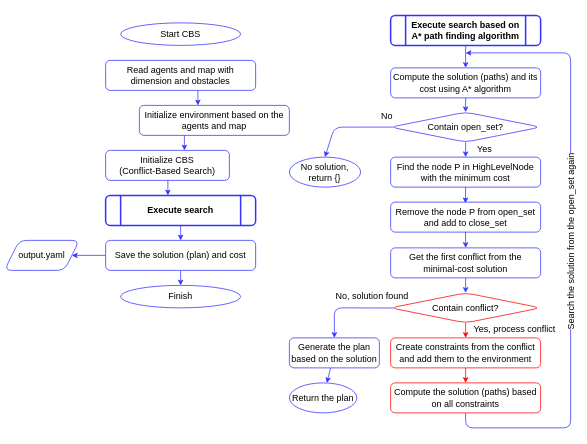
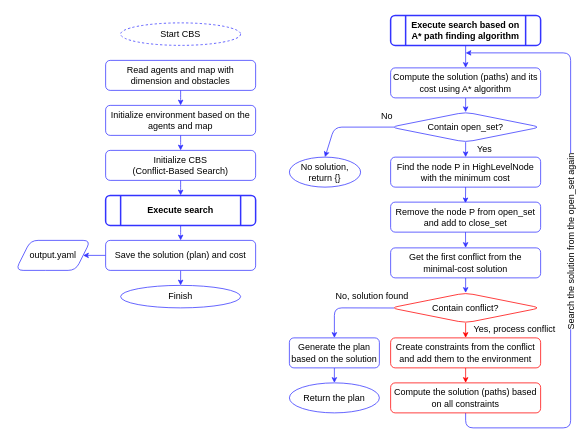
  <mxCell id="0" />
  <mxCell id="1" parent="0" />
- <mxCell id="2" value="Start CBS" style="ellipse;whiteSpace=wrap;html=1;fontFamily=Helvetica;fontSize=12;fontColor=default;align=center;strokeColor=#3333FF;fillColor=default;" parent="1" vertex="1"><mxGeometry x="160" y="30" width="160" height="30" as="geometry" /></mxCell>
+ <mxCell id="2" value="Start CBS" style="ellipse;whiteSpace=wrap;html=1;fontFamily=Helvetica;fontSize=12;fontColor=default;align=center;strokeColor=#3333FF;fillColor=default;dashed=1;" parent="1" vertex="1"><mxGeometry x="160" y="30" width="160" height="30" as="geometry" /></mxCell>
  <mxCell id="3" value="Read agents and map with dimension and obstacles" style="shape=rectangle;rounded=1;whiteSpace=wrap;strokeColor=#3333FF;" parent="1" vertex="1"><mxGeometry x="140" y="80" width="200" height="40" as="geometry" /></mxCell>
- <mxCell id="4" value="Initialize environment based on the agents and map" style="shape=rectangle;rounded=1;whiteSpace=wrap;strokeColor=#3333FF;" parent="1" vertex="1"><mxGeometry x="185" y="140" width="200" height="40" as="geometry" /></mxCell>
- <mxCell id="5" value="Initialize CBS &#10;(Conflict-Based Search)" style="shape=rectangle;rounded=1;whiteSpace=wrap;strokeColor=#3333FF;" parent="1" vertex="1"><mxGeometry x="140" y="200" width="165" height="40" as="geometry" /></mxCell>
+ <mxCell id="4" value="Initialize environment based on the agents and map" style="shape=rectangle;rounded=1;whiteSpace=wrap;strokeColor=#3333FF;" parent="1" vertex="1"><mxGeometry x="140" y="140" width="200" height="40" as="geometry" /></mxCell>
+ <mxCell id="5" value="Initialize CBS &#10;(Conflict-Based Search)" style="shape=rectangle;rounded=1;whiteSpace=wrap;strokeColor=#3333FF;" parent="1" vertex="1"><mxGeometry x="140" y="200" width="200" height="40" as="geometry" /></mxCell>
  <mxCell id="6" value="Execute search" style="shape=process;whiteSpace=wrap;backgroundOutline=1;fontFamily=Helvetica;fontSize=12;fontColor=default;align=center;strokeColor=#3333FF;fillColor=default;rounded=1;fontStyle=1;strokeWidth=2;" parent="1" vertex="1"><mxGeometry x="140" y="260" width="200" height="40" as="geometry" /></mxCell>
  <mxCell id="7" value="" style="edgeStyle=none;html=0;fontFamily=Helvetica;fontSize=12;fontColor=default;startArrow=none;startFill=0;endArrow=classic;endFill=1;startSize=5;endSize=5;strokeColor=#3333FF;" parent="1" source="9" target="41" edge="1"><mxGeometry relative="1" as="geometry" /></mxCell>
  <mxCell id="8" value="" style="edgeStyle=none;html=0;fontFamily=Helvetica;fontSize=12;fontColor=default;startArrow=none;startFill=0;endArrow=classic;endFill=1;startSize=5;endSize=5;strokeColor=#3333FF;" parent="1" source="9" target="42" edge="1"><mxGeometry relative="1" as="geometry" /></mxCell>
  <mxCell id="9" value="Save the solution (plan) and cost" style="shape=rectangle;rounded=1;whiteSpace=wrap;strokeColor=#3333FF;" parent="1" vertex="1"><mxGeometry x="140" y="320" width="200" height="40" as="geometry" /></mxCell>
  <mxCell id="10" value="" style="edgeStyle=elbowEdgeStyle;elbow=horizontal;endSize=5;startSize=5;strokeColor=#3333FF;" parent="1" source="3" target="4" edge="1"><mxGeometry relative="1" as="geometry" /></mxCell>
  <mxCell id="11" value="" style="edgeStyle=elbowEdgeStyle;elbow=horizontal;endSize=5;startSize=5;strokeColor=#3333FF;" parent="1" source="4" target="5" edge="1"><mxGeometry relative="1" as="geometry" /></mxCell>
  <mxCell id="12" value="" style="edgeStyle=elbowEdgeStyle;elbow=horizontal;endSize=5;startSize=5;strokeColor=#3333FF;" parent="1" source="5" target="6" edge="1"><mxGeometry relative="1" as="geometry" /></mxCell>
  <mxCell id="13" value="" style="edgeStyle=elbowEdgeStyle;elbow=horizontal;endSize=5;startSize=5;strokeColor=#3333FF;" parent="1" source="6" edge="1"><mxGeometry relative="1" as="geometry"><mxPoint x="240" y="320" as="targetPoint" /></mxGeometry></mxCell>
  <mxCell id="14" value="" style="edgeStyle=none;html=0;fontSize=14;startSize=5;endSize=5;fontColor=default;strokeColor=#3333FF;" parent="1" source="15" target="17" edge="1"><mxGeometry relative="1" as="geometry" /></mxCell>
  <mxCell id="15" value="Execute search based on A* path finding algorithm" style="shape=process;whiteSpace=wrap;backgroundOutline=1;fontFamily=Helvetica;fontSize=12;fontColor=default;align=center;strokeColor=#3333FF;fillColor=default;rounded=1;fontStyle=1;strokeWidth=2;" parent="1" vertex="1"><mxGeometry x="520" y="20" width="200" height="40" as="geometry" /></mxCell>
  <mxCell id="16" value="" style="edgeStyle=none;html=0;fontSize=14;startSize=5;endSize=5;entryX=0.5;entryY=0;entryDx=0;entryDy=0;fontColor=default;strokeColor=#3333FF;" parent="1" source="17" target="20" edge="1"><mxGeometry relative="1" as="geometry" /></mxCell>
  <mxCell id="17" value="Compute the solution (paths) and its cost using A* algorithm" style="shape=rectangle;rounded=1;whiteSpace=wrap;fontColor=default;strokeColor=#3333FF;" parent="1" vertex="1"><mxGeometry x="520" y="90" width="200" height="40" as="geometry" /></mxCell>
  <mxCell id="18" value="" style="edgeStyle=none;html=0;fontSize=14;startSize=5;endSize=5;startArrow=classic;startFill=1;endArrow=none;endFill=0;fontColor=default;strokeColor=#3333FF;" parent="1" source="19" target="20" edge="1"><mxGeometry relative="1" as="geometry" /></mxCell>
  <mxCell id="19" value="Find the node P in HighLevelNode with the minimum cost" style="shape=rectangle;rounded=1;whiteSpace=wrap;fontColor=default;strokeColor=#3333FF;" parent="1" vertex="1"><mxGeometry x="520" y="209" width="200" height="40" as="geometry" /></mxCell>
  <mxCell id="20" value="Contain open_set?" style="rhombus;whiteSpace=wrap;html=1;rounded=1;shadow=0;glass=0;sketch=0;strokeWidth=1;fontSize=12;gradientColor=none;fontColor=default;strokeColor=#3333FF;" parent="1" vertex="1"><mxGeometry x="520" y="149" width="200" height="40" as="geometry" /></mxCell>
  <mxCell id="21" style="edgeStyle=none;html=0;entryX=0.5;entryY=0;entryDx=0;entryDy=0;fontSize=14;fontColor=default;startArrow=none;startFill=0;endArrow=classic;endFill=1;startSize=5;endSize=5;strokeColor=#3333FF;" parent="1" source="22" target="27" edge="1"><mxGeometry relative="1" as="geometry" /></mxCell>
  <mxCell id="22" value="Get the first conflict from the minimal-cost solution" style="shape=rectangle;rounded=1;whiteSpace=wrap;fontColor=default;strokeColor=#3333FF;" parent="1" vertex="1"><mxGeometry x="520" y="330" width="200" height="40" as="geometry" /></mxCell>
  <mxCell id="23" value="Yes" style="text;html=1;align=center;verticalAlign=middle;resizable=0;points=[];autosize=1;strokeColor=none;fillColor=none;fontSize=12;fontColor=default;" parent="1" vertex="1"><mxGeometry x="625" y="183" width="40" height="30" as="geometry" /></mxCell>
  <mxCell id="24" value="No" style="text;html=1;align=center;verticalAlign=middle;resizable=0;points=[];autosize=1;strokeColor=none;fillColor=none;fontSize=12;fontColor=default;" parent="1" vertex="1"><mxGeometry x="495" y="139" width="40" height="30" as="geometry" /></mxCell>
  <mxCell id="25" value="" style="edgeStyle=none;html=0;fontSize=14;startSize=5;endSize=5;entryX=0.499;entryY=0.038;entryDx=0;entryDy=0;exitX=0.5;exitY=1;exitDx=0;exitDy=0;fontColor=default;strokeColor=#3333FF;entryPerimeter=0;" parent="1" source="19" target="43" edge="1"><mxGeometry relative="1" as="geometry"><mxPoint x="630" y="139" as="sourcePoint" /><mxPoint x="630" y="159" as="targetPoint" /></mxGeometry></mxCell>
  <mxCell id="26" value="" style="edgeStyle=none;html=0;fontSize=14;fontColor=default;startArrow=none;startFill=0;endArrow=classic;endFill=1;startSize=5;endSize=5;strokeColor=#FF0000;" parent="1" source="27" target="30" edge="1"><mxGeometry relative="1" as="geometry" /></mxCell>
  <mxCell id="27" value="Contain conflict?" style="rhombus;whiteSpace=wrap;html=1;rounded=1;shadow=0;glass=0;sketch=0;strokeWidth=1;fontSize=12;gradientColor=none;fontColor=default;strokeColor=#FF0000;" parent="1" vertex="1"><mxGeometry x="520" y="390" width="200" height="40" as="geometry" /></mxCell>
  <mxCell id="28" value="No, solution found" style="text;html=1;align=center;verticalAlign=middle;resizable=0;points=[];autosize=1;strokeColor=none;fillColor=none;fontSize=12;fontColor=default;" parent="1" vertex="1"><mxGeometry x="435" y="380" width="120" height="30" as="geometry" /></mxCell>
  <mxCell id="29" value="" style="edgeStyle=none;html=0;fontSize=12;fontColor=default;startArrow=none;startFill=0;endArrow=classic;endFill=1;startSize=5;endSize=5;strokeColor=#FF0000;" parent="1" source="30" edge="1"><mxGeometry relative="1" as="geometry"><mxPoint x="620" y="510" as="targetPoint" /></mxGeometry></mxCell>
  <mxCell id="30" value="Create constraints from the conflict and add them to the environment" style="shape=rectangle;rounded=1;whiteSpace=wrap;fontColor=default;strokeColor=#FF0000;" parent="1" vertex="1"><mxGeometry x="520" y="450" width="200" height="40" as="geometry" /></mxCell>
  <mxCell id="31" value="No solution, return {}" style="ellipse;whiteSpace=wrap;html=1;fontFamily=Helvetica;fontSize=12;fontColor=default;align=center;strokeColor=#3333FF;fillColor=default;" parent="1" vertex="1"><mxGeometry x="385" y="209" width="95" height="40" as="geometry" /></mxCell>
  <mxCell id="32" style="endArrow=classic;html=0;fontFamily=Helvetica;fontSize=12;fontColor=default;align=center;startFill=0;startSize=5;endFill=1;endSize=5;strokeColor=#3333FF;edgeStyle=none;exitX=0.5;exitY=1;exitDx=0;exitDy=0;" parent="1" source="34" edge="1"><mxGeometry relative="1" as="geometry"><mxPoint x="620" y="70" as="targetPoint" /><Array as="points"><mxPoint x="620" y="570" /><mxPoint x="760" y="570" /><mxPoint x="760" y="70" /></Array></mxGeometry></mxCell>
  <mxCell id="33" value="Search the solution from the open_set again" style="edgeLabel;html=1;align=center;verticalAlign=middle;resizable=0;points=[];fontSize=12;fontColor=default;rotation=-90;" parent="32" vertex="1" connectable="0"><mxGeometry x="-0.046" y="-3" relative="1" as="geometry"><mxPoint x="-3" y="-25" as="offset" /></mxGeometry></mxCell>
  <mxCell id="34" value="Compute the solution (paths) based on all constraints" style="shape=rectangle;rounded=1;whiteSpace=wrap;fontColor=default;strokeColor=#FF0000;" parent="1" vertex="1"><mxGeometry x="520" y="510" width="200" height="40" as="geometry" /></mxCell>
  <mxCell id="35" value="" style="endArrow=classic;html=1;fontSize=12;fontColor=default;startSize=5;endSize=5;entryX=0.5;entryY=0;entryDx=0;entryDy=0;exitX=0.024;exitY=0.499;exitDx=0;exitDy=0;exitPerimeter=0;strokeColor=#3333FF;" parent="1" source="20" target="31" edge="1"><mxGeometry width="50" height="50" relative="1" as="geometry"><mxPoint x="495" y="279" as="sourcePoint" /><mxPoint x="545" y="229" as="targetPoint" /><Array as="points"><mxPoint x="445" y="169" /></Array></mxGeometry></mxCell>
  <mxCell id="36" value="Yes, process conflict" style="text;html=1;align=center;verticalAlign=middle;resizable=0;points=[];autosize=1;strokeColor=none;fillColor=none;fontSize=12;fontColor=default;" parent="1" vertex="1"><mxGeometry x="620" y="424" width="130" height="30" as="geometry" /></mxCell>
  <mxCell id="37" value="" style="edgeStyle=none;html=0;fontSize=12;fontColor=default;startArrow=none;startFill=0;endArrow=classic;endFill=1;startSize=5;endSize=5;strokeColor=#3333FF;" parent="1" source="38" target="40" edge="1"><mxGeometry relative="1" as="geometry" /></mxCell>
  <mxCell id="38" value="Generate the plan based on the solution" style="shape=rectangle;rounded=1;whiteSpace=wrap;fontColor=default;strokeColor=#3333FF;" parent="1" vertex="1"><mxGeometry x="385" y="450" width="120" height="40" as="geometry" /></mxCell>
  <mxCell id="39" value="" style="endArrow=classic;html=1;fontSize=12;fontColor=default;startSize=5;endSize=5;entryX=0.5;entryY=0;entryDx=0;entryDy=0;exitX=0.023;exitY=0.504;exitDx=0;exitDy=0;exitPerimeter=0;strokeColor=#3333FF;" parent="1" source="27" target="38" edge="1"><mxGeometry width="50" height="50" relative="1" as="geometry"><mxPoint x="537.96" y="240.75" as="sourcePoint" /><mxPoint x="455" y="280" as="targetPoint" /><Array as="points"><mxPoint x="445" y="410" /></Array></mxGeometry></mxCell>
- <mxCell id="40" value="Return the plan" style="ellipse;whiteSpace=wrap;html=1;fontFamily=Helvetica;fontSize=12;fontColor=default;align=center;strokeColor=#3333FF;fillColor=default;" parent="1" vertex="1"><mxGeometry x="385" y="510" width="90" height="40" as="geometry" /></mxCell>
- <mxCell id="41" value="output.yaml" style="shape=parallelogram;perimeter=parallelogramPerimeter;whiteSpace=wrap;fixedSize=1;rounded=1;shadow=0;glass=0;sketch=0;strokeWidth=1;fontSize=12;fontColor=default;gradientColor=none;strokeColor=#3333FF;" parent="1" vertex="1"><mxGeometry x="5" y="320" width="100" height="40" as="geometry" /></mxCell>
+ <mxCell id="40" value="Return the plan" style="ellipse;whiteSpace=wrap;html=1;fontFamily=Helvetica;fontSize=12;fontColor=default;align=center;strokeColor=#3333FF;fillColor=default;" parent="1" vertex="1"><mxGeometry x="385" y="510" width="120" height="40" as="geometry" /></mxCell>
+ <mxCell id="41" value="output.yaml" style="shape=parallelogram;perimeter=parallelogramPerimeter;whiteSpace=wrap;fixedSize=1;rounded=1;shadow=0;glass=0;sketch=0;strokeWidth=1;fontSize=12;fontColor=default;gradientColor=none;strokeColor=#3333FF;" parent="1" vertex="1"><mxGeometry y="320" width="100" height="40" as="geometry" x="20" /></mxCell>
  <mxCell id="42" value="Finish" style="ellipse;whiteSpace=wrap;html=1;fontFamily=Helvetica;fontSize=12;fontColor=default;align=center;strokeColor=#3333FF;fillColor=default;" parent="1" vertex="1"><mxGeometry x="160" y="380" width="160" height="30" as="geometry" /></mxCell>
  <mxCell id="43" value="Remove the node P from open_set and add to close_set" style="shape=rectangle;rounded=1;whiteSpace=wrap;fontColor=default;strokeColor=#3333FF;" parent="1" vertex="1"><mxGeometry x="520" y="269" width="200" height="40" as="geometry" /></mxCell>
  <mxCell id="44" value="" style="edgeStyle=none;html=0;fontSize=14;startSize=5;endSize=5;entryX=0.5;entryY=0;entryDx=0;entryDy=0;exitX=0.5;exitY=1;exitDx=0;exitDy=0;fontColor=default;strokeColor=#3333FF;" parent="1" target="22" edge="1"><mxGeometry relative="1" as="geometry"><mxPoint x="619.87" y="309" as="sourcePoint" /><mxPoint x="619.67" y="330.52" as="targetPoint" /></mxGeometry></mxCell>
